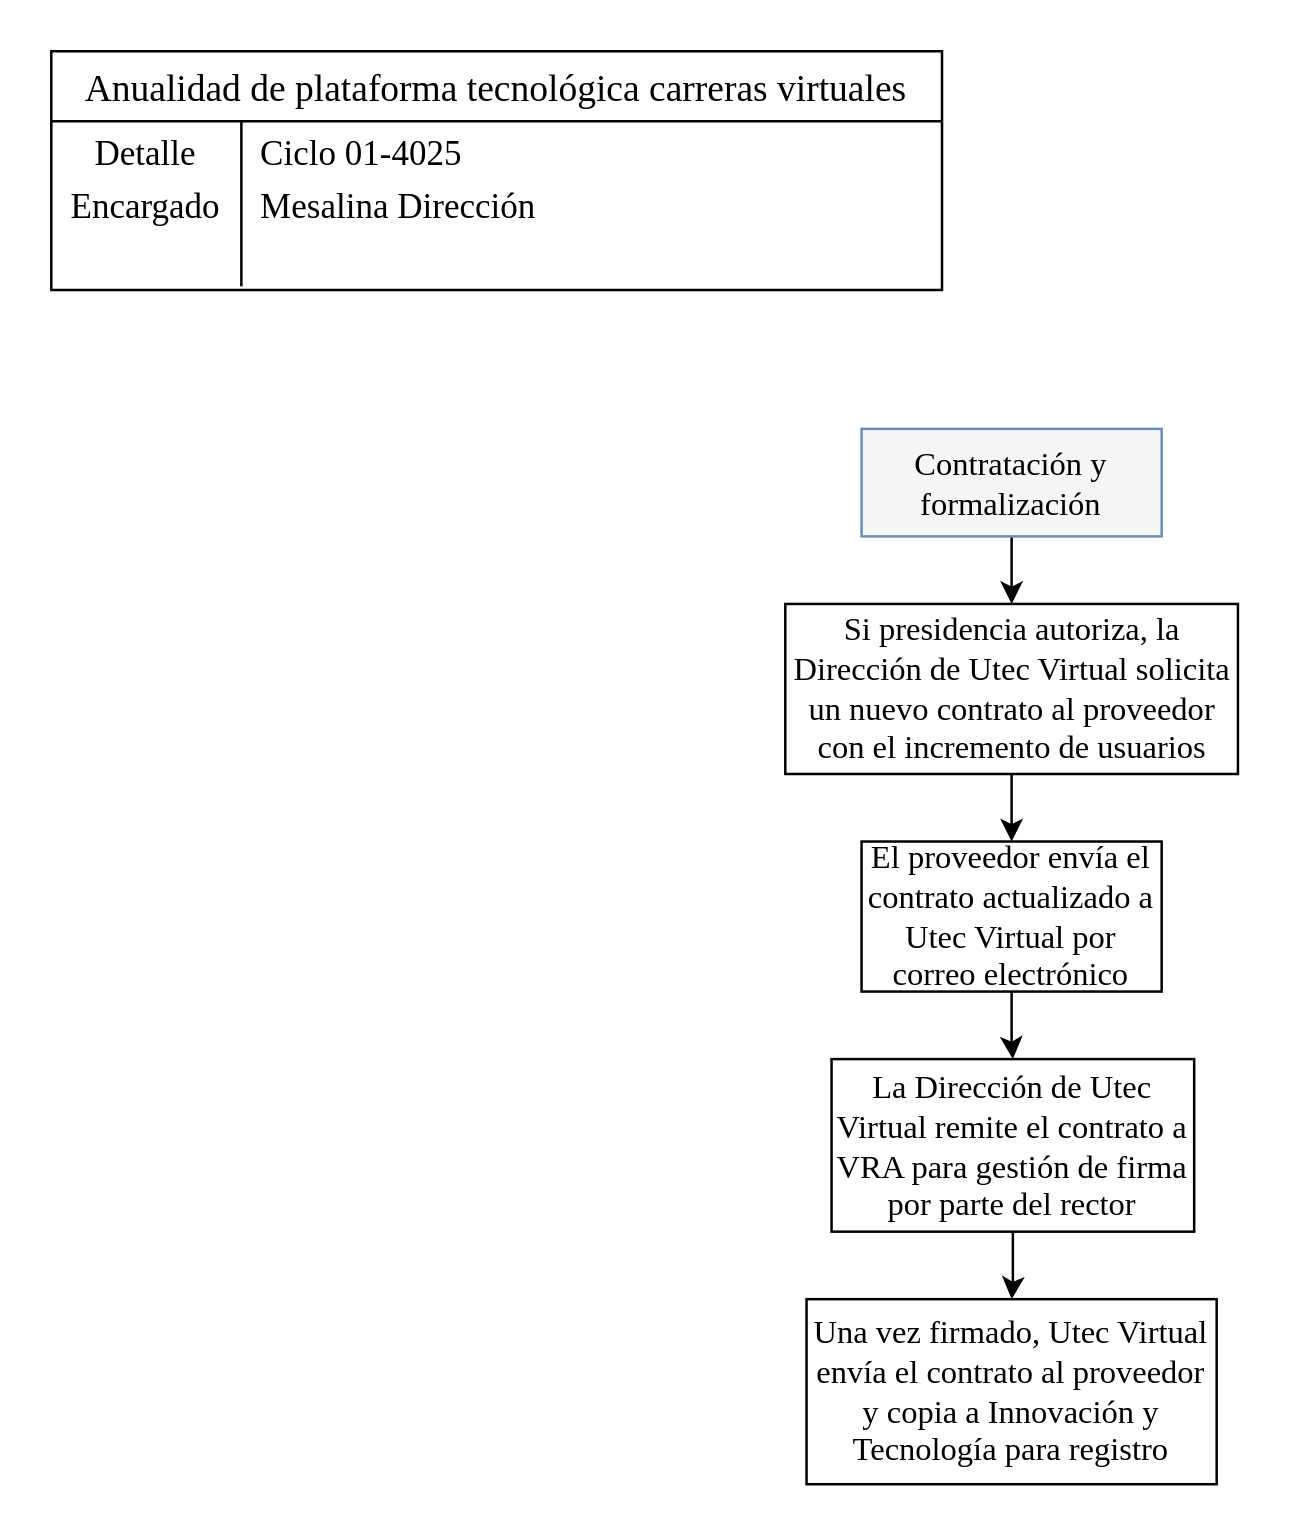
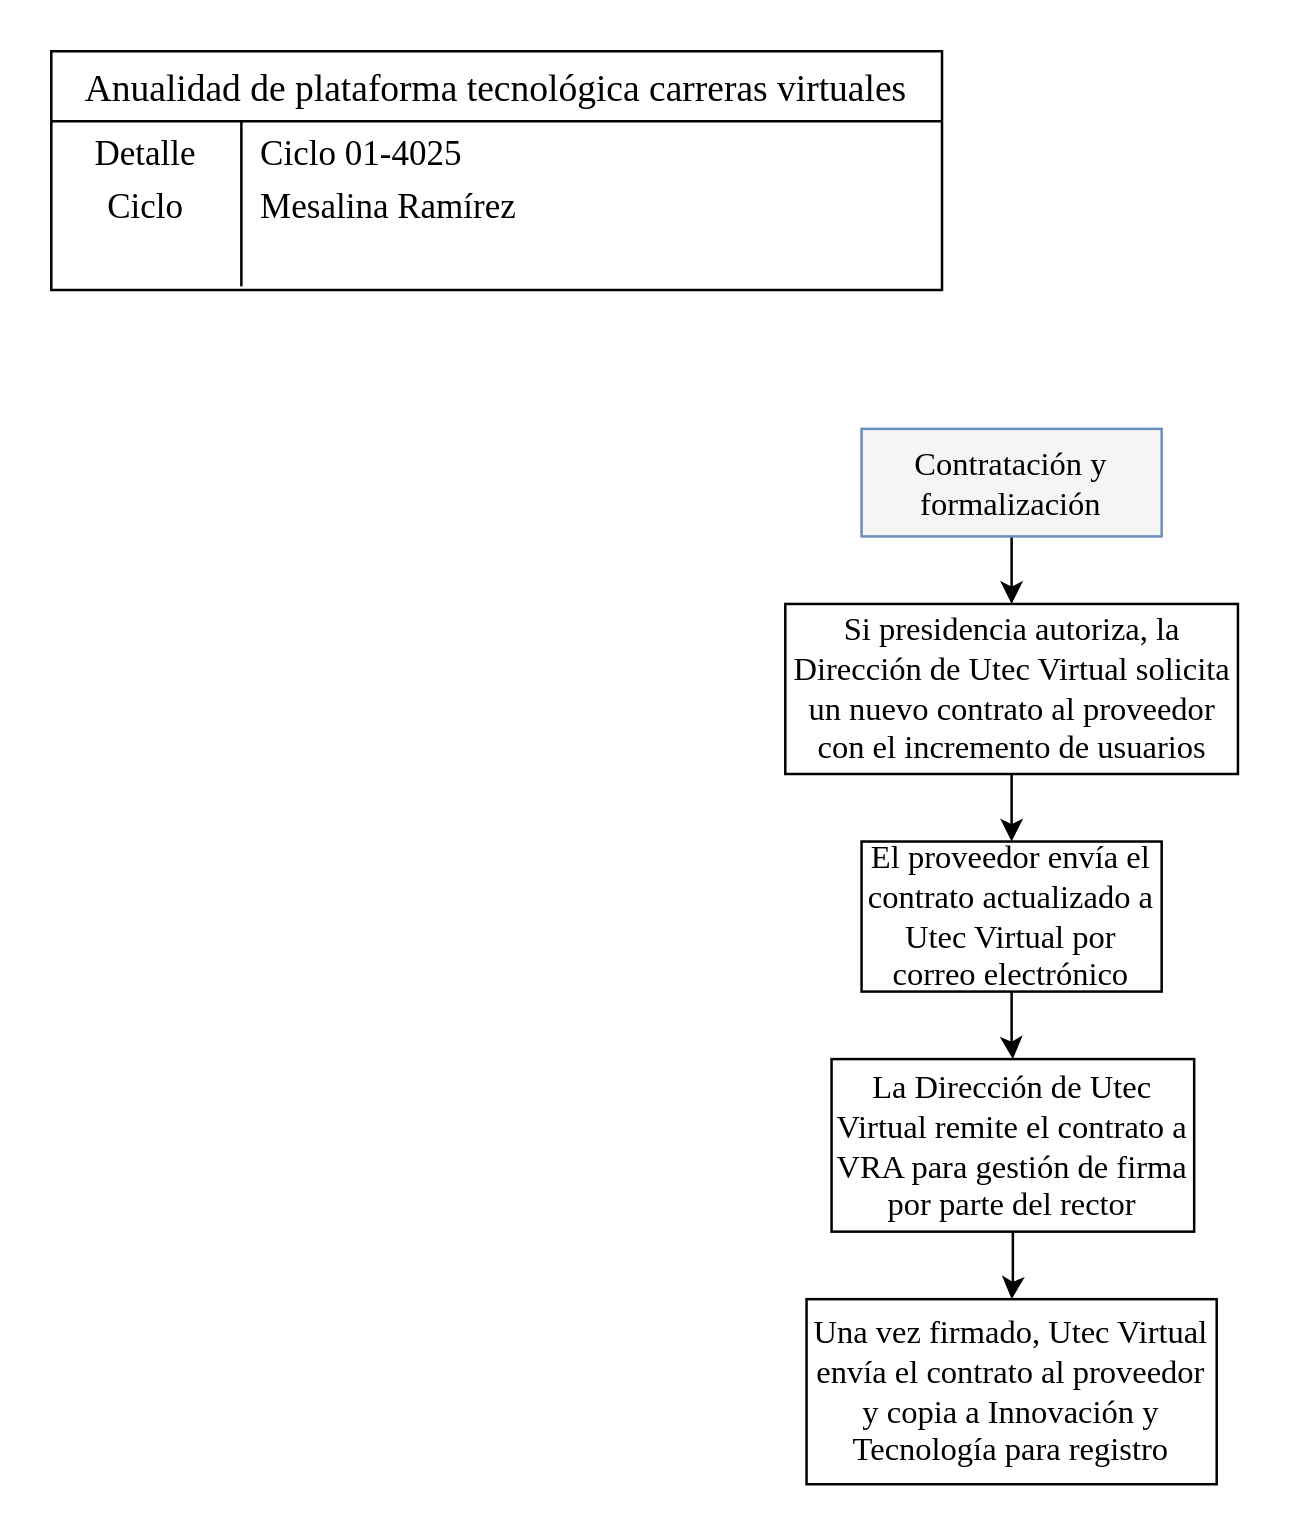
  <mxCell id="0" />
  <mxCell id="1" parent="0" />
  <mxCell id="2" value="Anualidad de plataforma tecnológica carreras virtuales" style="shape=table;startSize=28;container=1;collapsible=0;childLayout=tableLayout;fixedRows=1;rowLines=0;fontStyle=0;strokeColor=default;fontSize=15;fontFamily=Times New Roman;" vertex="1" parent="1"><mxGeometry x="20" y="20" width="356.165" height="95.483" as="geometry" /></mxCell>
  <mxCell id="3" value="" style="shape=tableRow;horizontal=0;startSize=0;swimlaneHead=0;swimlaneBody=0;top=0;left=0;bottom=0;right=0;collapsible=0;dropTarget=0;fillColor=none;points=[[0,0.5],[1,0.5]];portConstraint=eastwest;strokeColor=inherit;fontSize=16;fontFamily=Times New Roman;" vertex="1" parent="2"><mxGeometry y="28" width="356.165" height="20" as="geometry" /></mxCell>
  <mxCell id="4" value="&lt;font style=&quot;font-size: 14px;&quot;&gt;Detalle&lt;/font&gt;&lt;div&gt;&lt;br&gt;&lt;/div&gt;" style="shape=partialRectangle;html=1;whiteSpace=wrap;connectable=0;fillColor=none;top=0;left=0;bottom=0;right=0;overflow=hidden;pointerEvents=1;strokeColor=inherit;fontSize=16;fontFamily=Times New Roman;" vertex="1" parent="3"><mxGeometry width="76" height="20" as="geometry"><mxRectangle width="76" height="20" as="alternateBounds" /></mxGeometry></mxCell>
  <mxCell id="5" value="&lt;font style=&quot;font-size: 14px;&quot;&gt;Ciclo 01-4025&lt;/font&gt;" style="shape=partialRectangle;html=1;whiteSpace=wrap;connectable=0;fillColor=none;top=0;left=0;bottom=0;right=0;align=left;spacingLeft=6;overflow=hidden;strokeColor=inherit;fontSize=16;fontFamily=Times New Roman;" vertex="1" parent="3"><mxGeometry x="76" width="280" height="20" as="geometry"><mxRectangle width="280" height="20" as="alternateBounds" /></mxGeometry></mxCell>
  <mxCell id="6" value="" style="shape=tableRow;horizontal=0;startSize=0;swimlaneHead=0;swimlaneBody=0;top=0;left=0;bottom=0;right=0;collapsible=0;dropTarget=0;fillColor=none;points=[[0,0.5],[1,0.5]];portConstraint=eastwest;strokeColor=inherit;fontSize=16;fontFamily=Times New Roman;" vertex="1" parent="2"><mxGeometry y="48" width="356.165" height="26" as="geometry" /></mxCell>
- <mxCell id="7" value="&lt;font style=&quot;font-size: 14px;&quot;&gt;Encargado&lt;/font&gt;" style="shape=partialRectangle;html=1;whiteSpace=wrap;connectable=0;fillColor=none;top=0;left=0;bottom=0;right=0;overflow=hidden;strokeColor=inherit;fontSize=16;fontFamily=Times New Roman;" vertex="1" parent="6"><mxGeometry width="76" height="26" as="geometry"><mxRectangle width="76" height="26" as="alternateBounds" /></mxGeometry></mxCell>
- <mxCell id="8" value="&lt;span style=&quot;font-size: 14px;&quot;&gt;Mesalina Dirección&lt;/span&gt;" style="shape=partialRectangle;html=1;whiteSpace=wrap;connectable=0;fillColor=none;top=0;left=0;bottom=0;right=0;align=left;spacingLeft=6;overflow=hidden;strokeColor=inherit;fontSize=16;fontFamily=Times New Roman;" vertex="1" parent="6"><mxGeometry x="76" width="280" height="26" as="geometry"><mxRectangle width="280" height="26" as="alternateBounds" /></mxGeometry></mxCell>
+ <mxCell id="7" value="&lt;font style=&quot;font-size: 14px;&quot;&gt;Ciclo&lt;/font&gt;" style="shape=partialRectangle;html=1;whiteSpace=wrap;connectable=0;fillColor=none;top=0;left=0;bottom=0;right=0;overflow=hidden;strokeColor=inherit;fontSize=16;fontFamily=Times New Roman;" vertex="1" parent="6"><mxGeometry width="76" height="26" as="geometry"><mxRectangle width="76" height="26" as="alternateBounds" /></mxGeometry></mxCell>
+ <mxCell id="8" value="&lt;span style=&quot;font-size: 14px;&quot;&gt;Mesalina Ramírez&lt;/span&gt;" style="shape=partialRectangle;html=1;whiteSpace=wrap;connectable=0;fillColor=none;top=0;left=0;bottom=0;right=0;align=left;spacingLeft=6;overflow=hidden;strokeColor=inherit;fontSize=16;fontFamily=Times New Roman;" vertex="1" parent="6"><mxGeometry x="76" width="280" height="26" as="geometry"><mxRectangle width="280" height="26" as="alternateBounds" /></mxGeometry></mxCell>
  <mxCell id="9" value="" style="shape=tableRow;horizontal=0;startSize=0;swimlaneHead=0;swimlaneBody=0;top=0;left=0;bottom=0;right=0;collapsible=0;dropTarget=0;fillColor=none;points=[[0,0.5],[1,0.5]];portConstraint=eastwest;strokeColor=inherit;fontSize=16;fontFamily=Times New Roman;" vertex="1" parent="2"><mxGeometry y="74" width="356.165" height="20" as="geometry" /></mxCell>
  <mxCell id="10" value="" style="shape=partialRectangle;html=1;whiteSpace=wrap;connectable=0;fillColor=none;top=0;left=0;bottom=0;right=0;overflow=hidden;strokeColor=inherit;fontSize=16;fontFamily=Times New Roman;" vertex="1" parent="9"><mxGeometry width="76" height="20" as="geometry"><mxRectangle width="76" height="20" as="alternateBounds" /></mxGeometry></mxCell>
  <mxCell id="11" value="" style="shape=partialRectangle;html=1;whiteSpace=wrap;connectable=0;fillColor=none;top=0;left=0;bottom=0;right=0;align=left;spacingLeft=6;overflow=hidden;strokeColor=inherit;fontSize=16;fontFamily=Times New Roman;" vertex="1" parent="9"><mxGeometry x="76" width="280" height="20" as="geometry"><mxRectangle width="280" height="20" as="alternateBounds" /></mxGeometry></mxCell>
  <mxCell id="12" value="" style="edgeStyle=orthogonalEdgeStyle;rounded=0;orthogonalLoop=1;jettySize=auto;html=1;" edge="1" parent="1" source="13" target="15"><mxGeometry relative="1" as="geometry" /></mxCell>
  <mxCell id="13" value="Contratación y formalización" style="rounded=0;whiteSpace=wrap;html=1;fillColor=#f5f5f5;strokeColor=#6c8ebf;fontFamily=Times New Roman;fontSize=13;" vertex="1" parent="1"><mxGeometry x="344" y="171" width="120" height="43" as="geometry" /></mxCell>
  <mxCell id="14" value="" style="edgeStyle=orthogonalEdgeStyle;rounded=0;orthogonalLoop=1;jettySize=auto;html=1;" edge="1" parent="1" source="15" target="17"><mxGeometry relative="1" as="geometry" /></mxCell>
  <mxCell id="15" value="Si presidencia autoriza, la Dirección de Utec Virtual solicita un nuevo contrato al proveedor con el incremento de usuarios" style="whiteSpace=wrap;html=1;fontSize=13;fontFamily=Times New Roman;rounded=0;" vertex="1" parent="1"><mxGeometry x="313.5" y="241" width="181" height="68" as="geometry" /></mxCell>
  <mxCell id="16" value="" style="edgeStyle=orthogonalEdgeStyle;rounded=0;orthogonalLoop=1;jettySize=auto;html=1;" edge="1" parent="1" source="17" target="19"><mxGeometry relative="1" as="geometry" /></mxCell>
  <mxCell id="17" value="El proveedor envía el contrato actualizado a Utec Virtual por correo electrónico" style="whiteSpace=wrap;html=1;fontSize=13;fontFamily=Times New Roman;rounded=0;" vertex="1" parent="1"><mxGeometry x="344" y="336" width="120" height="60" as="geometry" /></mxCell>
  <mxCell id="18" value="" style="edgeStyle=orthogonalEdgeStyle;rounded=0;orthogonalLoop=1;jettySize=auto;html=1;" edge="1" parent="1" source="19" target="20"><mxGeometry relative="1" as="geometry" /></mxCell>
  <mxCell id="19" value="La Dirección de Utec Virtual remite el contrato a VRA para gestión de firma por parte del rector" style="whiteSpace=wrap;html=1;fontSize=13;fontFamily=Times New Roman;rounded=0;" vertex="1" parent="1"><mxGeometry x="332" y="423" width="145" height="69" as="geometry" /></mxCell>
  <mxCell id="20" value="Una vez firmado, Utec Virtual envía el contrato al proveedor y copia a Innovación y Tecnología para registro" style="whiteSpace=wrap;html=1;fontSize=13;fontFamily=Times New Roman;rounded=0;" vertex="1" parent="1"><mxGeometry x="322" y="519" width="164" height="74" as="geometry" /></mxCell>
